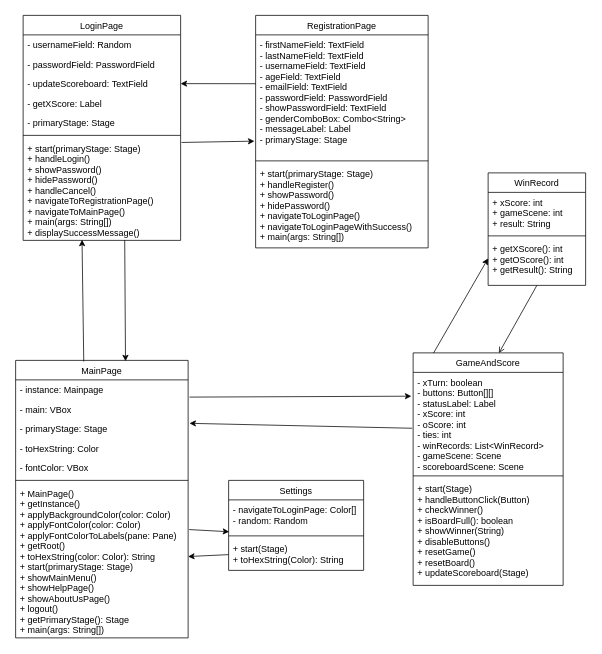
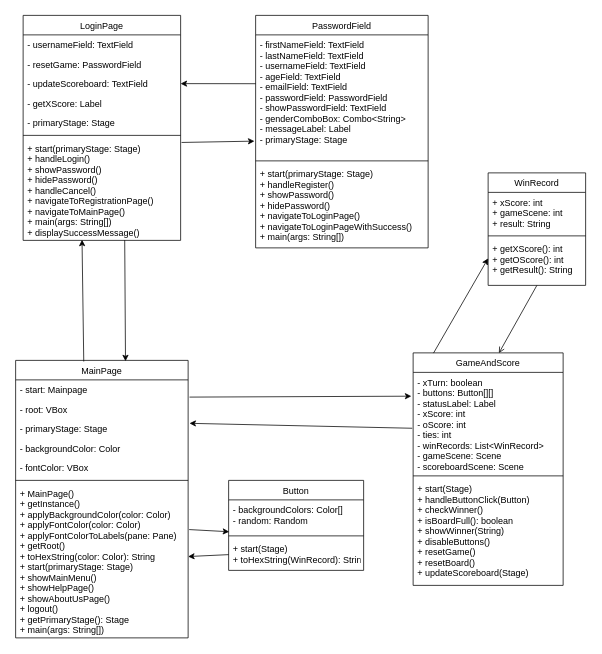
  <mxCell id="0" />
  <mxCell id="1" parent="0" />
  <mxCell id="2" value="MainPage" style="swimlane;fontStyle=0;align=center;verticalAlign=top;childLayout=stackLayout;horizontal=1;startSize=26;horizontalStack=0;resizeParent=1;resizeLast=0;collapsible=1;marginBottom=0;rounded=0;shadow=0;strokeWidth=1;" parent="1" vertex="1"><mxGeometry x="20" y="480" width="230" height="370" as="geometry"><mxRectangle x="550" y="140" width="160" height="26" as="alternateBounds" /></mxGeometry></mxCell>
- <mxCell id="3" value="- instance: Mainpage" style="text;align=left;verticalAlign=top;spacingLeft=4;spacingRight=4;overflow=hidden;rotatable=0;points=[[0,0.5],[1,0.5]];portConstraint=eastwest;" parent="2" vertex="1"><mxGeometry y="26" width="230" height="26" as="geometry" /></mxCell>
- <mxCell id="4" value="- main: VBox" style="text;align=left;verticalAlign=top;spacingLeft=4;spacingRight=4;overflow=hidden;rotatable=0;points=[[0,0.5],[1,0.5]];portConstraint=eastwest;rounded=0;shadow=0;html=0;" parent="2" vertex="1"><mxGeometry y="52" width="230" height="26" as="geometry" /></mxCell>
+ <mxCell id="3" value="- start: Mainpage" style="text;align=left;verticalAlign=top;spacingLeft=4;spacingRight=4;overflow=hidden;rotatable=0;points=[[0,0.5],[1,0.5]];portConstraint=eastwest;" parent="2" vertex="1"><mxGeometry y="26" width="230" height="26" as="geometry" /></mxCell>
+ <mxCell id="4" value="- root: VBox" style="text;align=left;verticalAlign=top;spacingLeft=4;spacingRight=4;overflow=hidden;rotatable=0;points=[[0,0.5],[1,0.5]];portConstraint=eastwest;rounded=0;shadow=0;html=0;" parent="2" vertex="1"><mxGeometry y="52" width="230" height="26" as="geometry" /></mxCell>
  <mxCell id="5" value="- primaryStage: Stage" style="text;align=left;verticalAlign=top;spacingLeft=4;spacingRight=4;overflow=hidden;rotatable=0;points=[[0,0.5],[1,0.5]];portConstraint=eastwest;rounded=0;shadow=0;html=0;" parent="2" vertex="1"><mxGeometry y="78" width="230" height="26" as="geometry" /></mxCell>
- <mxCell id="6" value="- toHexString: Color" style="text;align=left;verticalAlign=top;spacingLeft=4;spacingRight=4;overflow=hidden;rotatable=0;points=[[0,0.5],[1,0.5]];portConstraint=eastwest;rounded=0;shadow=0;html=0;" parent="2" vertex="1"><mxGeometry y="104" width="230" height="26" as="geometry" /></mxCell>
+ <mxCell id="6" value="- backgroundColor: Color" style="text;align=left;verticalAlign=top;spacingLeft=4;spacingRight=4;overflow=hidden;rotatable=0;points=[[0,0.5],[1,0.5]];portConstraint=eastwest;rounded=0;shadow=0;html=0;" parent="2" vertex="1"><mxGeometry y="104" width="230" height="26" as="geometry" /></mxCell>
  <mxCell id="7" value="- fontColor: VBox" style="text;align=left;verticalAlign=top;spacingLeft=4;spacingRight=4;overflow=hidden;rotatable=0;points=[[0,0.5],[1,0.5]];portConstraint=eastwest;rounded=0;shadow=0;html=0;" parent="2" vertex="1"><mxGeometry y="130" width="230" height="26" as="geometry" /></mxCell>
  <mxCell id="8" value="" style="line;html=1;strokeWidth=1;align=left;verticalAlign=middle;spacingTop=-1;spacingLeft=3;spacingRight=3;rotatable=0;labelPosition=right;points=[];portConstraint=eastwest;" parent="2" vertex="1"><mxGeometry y="156" width="230" height="8" as="geometry" /></mxCell>
  <mxCell id="9" value="+ MainPage() &#10;+ getInstance() &#10;+ applyBackgroundColor(color: Color) &#10;+ applyFontColor(color: Color) &#10;+ applyFontColorToLabels(pane: Pane) &#10;+ getRoot() &#10;+ toHexString(color: Color): String &#10;+ start(primaryStage: Stage) &#10;+ showMainMenu() &#10;+ showHelpPage() &#10;+ showAboutUsPage()&#10;+ logout() &#10;+ getPrimaryStage(): Stage &#10;+ main(args: String[])&#10;&#10;" style="text;align=left;verticalAlign=top;spacingLeft=4;spacingRight=4;overflow=hidden;rotatable=0;points=[[0,0.5],[1,0.5]];portConstraint=eastwest;" parent="2" vertex="1"><mxGeometry y="164" width="230" height="206" as="geometry" /></mxCell>
  <mxCell id="10" value="LoginPage" style="swimlane;fontStyle=0;align=center;verticalAlign=top;childLayout=stackLayout;horizontal=1;startSize=26;horizontalStack=0;resizeParent=1;resizeLast=0;collapsible=1;marginBottom=0;rounded=0;shadow=0;strokeWidth=1;" vertex="1" parent="1"><mxGeometry x="30" y="20" width="210" height="300" as="geometry"><mxRectangle x="550" y="140" width="160" height="26" as="alternateBounds" /></mxGeometry></mxCell>
- <mxCell id="11" value="- usernameField: Random&#10;&#10;" style="text;align=left;verticalAlign=top;spacingLeft=4;spacingRight=4;overflow=hidden;rotatable=0;points=[[0,0.5],[1,0.5]];portConstraint=eastwest;" vertex="1" parent="10"><mxGeometry y="26" width="210" height="26" as="geometry" /></mxCell>
- <mxCell id="12" value="- passwordField: PasswordField" style="text;align=left;verticalAlign=top;spacingLeft=4;spacingRight=4;overflow=hidden;rotatable=0;points=[[0,0.5],[1,0.5]];portConstraint=eastwest;rounded=0;shadow=0;html=0;" vertex="1" parent="10"><mxGeometry y="52" width="210" height="26" as="geometry" /></mxCell>
+ <mxCell id="11" value="- usernameField: TextField&#10;&#10;" style="text;align=left;verticalAlign=top;spacingLeft=4;spacingRight=4;overflow=hidden;rotatable=0;points=[[0,0.5],[1,0.5]];portConstraint=eastwest;" vertex="1" parent="10"><mxGeometry y="26" width="210" height="26" as="geometry" /></mxCell>
+ <mxCell id="12" value="- resetGame: PasswordField" style="text;align=left;verticalAlign=top;spacingLeft=4;spacingRight=4;overflow=hidden;rotatable=0;points=[[0,0.5],[1,0.5]];portConstraint=eastwest;rounded=0;shadow=0;html=0;" vertex="1" parent="10"><mxGeometry y="52" width="210" height="26" as="geometry" /></mxCell>
  <mxCell id="13" value="- updateScoreboard: TextField" style="text;align=left;verticalAlign=top;spacingLeft=4;spacingRight=4;overflow=hidden;rotatable=0;points=[[0,0.5],[1,0.5]];portConstraint=eastwest;rounded=0;shadow=0;html=0;" vertex="1" parent="10"><mxGeometry y="78" width="210" height="26" as="geometry" /></mxCell>
  <mxCell id="14" value="- getXScore: Label" style="text;align=left;verticalAlign=top;spacingLeft=4;spacingRight=4;overflow=hidden;rotatable=0;points=[[0,0.5],[1,0.5]];portConstraint=eastwest;rounded=0;shadow=0;html=0;" vertex="1" parent="10"><mxGeometry y="104" width="210" height="26" as="geometry" /></mxCell>
  <mxCell id="15" value="- primaryStage: Stage" style="text;align=left;verticalAlign=top;spacingLeft=4;spacingRight=4;overflow=hidden;rotatable=0;points=[[0,0.5],[1,0.5]];portConstraint=eastwest;rounded=0;shadow=0;html=0;" vertex="1" parent="10"><mxGeometry y="130" width="210" height="26" as="geometry" /></mxCell>
  <mxCell id="16" value="" style="line;html=1;strokeWidth=1;align=left;verticalAlign=middle;spacingTop=-1;spacingLeft=3;spacingRight=3;rotatable=0;labelPosition=right;points=[];portConstraint=eastwest;" vertex="1" parent="10"><mxGeometry y="156" width="210" height="8" as="geometry" /></mxCell>
  <mxCell id="17" value="+ start(primaryStage: Stage) &#10;+ handleLogin() &#10;+ showPassword() &#10;+ hidePassword() &#10;+ handleCancel() &#10;+ navigateToRegistrationPage() &#10;+ navigateToMainPage() &#10;+ main(args: String[]) &#10;+ displaySuccessMessage()" style="text;align=left;verticalAlign=top;spacingLeft=4;spacingRight=4;overflow=hidden;rotatable=0;points=[[0,0.5],[1,0.5]];portConstraint=eastwest;" vertex="1" parent="10"><mxGeometry y="164" width="210" height="136" as="geometry" /></mxCell>
- <mxCell id="18" value="RegistrationPage" style="swimlane;fontStyle=0;align=center;verticalAlign=top;childLayout=stackLayout;horizontal=1;startSize=26;horizontalStack=0;resizeParent=1;resizeLast=0;collapsible=1;marginBottom=0;rounded=0;shadow=0;strokeWidth=1;" vertex="1" parent="1"><mxGeometry x="340" y="20" width="230" height="310" as="geometry"><mxRectangle x="550" y="140" width="160" height="26" as="alternateBounds" /></mxGeometry></mxCell>
+ <mxCell id="18" value="PasswordField" style="swimlane;fontStyle=0;align=center;verticalAlign=top;childLayout=stackLayout;horizontal=1;startSize=26;horizontalStack=0;resizeParent=1;resizeLast=0;collapsible=1;marginBottom=0;rounded=0;shadow=0;strokeWidth=1;" vertex="1" parent="1"><mxGeometry x="340" y="20" width="230" height="310" as="geometry"><mxRectangle x="550" y="140" width="160" height="26" as="alternateBounds" /></mxGeometry></mxCell>
  <mxCell id="19" value="- firstNameField: TextField&#10;- lastNameField: TextField&#10;- usernameField: TextField&#10;- ageField: TextField&#10;- emailField: TextField&#10;- passwordField: PasswordField&#10;- showPasswordField: TextField&#10;- genderComboBox: Combo&lt;String&gt;&#10;- messageLabel: Label&#10;- primaryStage: Stage" style="text;align=left;verticalAlign=top;spacingLeft=4;spacingRight=4;overflow=hidden;rotatable=0;points=[[0,0.5],[1,0.5]];portConstraint=eastwest;" vertex="1" parent="18"><mxGeometry y="26" width="230" height="164" as="geometry" /></mxCell>
  <mxCell id="20" value="" style="line;html=1;strokeWidth=1;align=left;verticalAlign=middle;spacingTop=-1;spacingLeft=3;spacingRight=3;rotatable=0;labelPosition=right;points=[];portConstraint=eastwest;" vertex="1" parent="18"><mxGeometry y="190" width="230" height="8" as="geometry" /></mxCell>
  <mxCell id="21" value="+ start(primaryStage: Stage) &#10;+ handleRegister() &#10;+ showPassword() &#10;+ hidePassword()&#10;+ navigateToLoginPage() &#10;+ navigateToLoginPageWithSuccess() &#10;+ main(args: String[])&#10;" style="text;align=left;verticalAlign=top;spacingLeft=4;spacingRight=4;overflow=hidden;rotatable=0;points=[[0,0.5],[1,0.5]];portConstraint=eastwest;" vertex="1" parent="18"><mxGeometry y="198" width="230" height="106" as="geometry" /></mxCell>
  <mxCell id="22" value="WinRecord" style="swimlane;fontStyle=0;align=center;verticalAlign=top;childLayout=stackLayout;horizontal=1;startSize=26;horizontalStack=0;resizeParent=1;resizeLast=0;collapsible=1;marginBottom=0;rounded=0;shadow=0;strokeWidth=1;" vertex="1" parent="1"><mxGeometry x="650" y="230" width="130" height="150" as="geometry"><mxRectangle x="550" y="140" width="160" height="26" as="alternateBounds" /></mxGeometry></mxCell>
  <mxCell id="23" value="+ xScore: int&#10;+ gameScene: int&#10;+ result: String" style="text;align=left;verticalAlign=top;spacingLeft=4;spacingRight=4;overflow=hidden;rotatable=0;points=[[0,0.5],[1,0.5]];portConstraint=eastwest;" vertex="1" parent="22"><mxGeometry y="26" width="130" height="54" as="geometry" /></mxCell>
  <mxCell id="24" value="" style="line;html=1;strokeWidth=1;align=left;verticalAlign=middle;spacingTop=-1;spacingLeft=3;spacingRight=3;rotatable=0;labelPosition=right;points=[];portConstraint=eastwest;" vertex="1" parent="22"><mxGeometry y="80" width="130" height="8" as="geometry" /></mxCell>
  <mxCell id="25" value="+ getXScore(): int&#10;+ getOScore(): int&#10;+ getResult(): String&#10;" style="text;align=left;verticalAlign=top;spacingLeft=4;spacingRight=4;overflow=hidden;rotatable=0;points=[[0,0.5],[1,0.5]];portConstraint=eastwest;" vertex="1" parent="22"><mxGeometry y="88" width="130" height="52" as="geometry" /></mxCell>
  <mxCell id="26" value="GameAndScore" style="swimlane;fontStyle=0;align=center;verticalAlign=top;childLayout=stackLayout;horizontal=1;startSize=26;horizontalStack=0;resizeParent=1;resizeLast=0;collapsible=1;marginBottom=0;rounded=0;shadow=0;strokeWidth=1;" vertex="1" parent="1"><mxGeometry x="550" y="470" width="200" height="310" as="geometry"><mxRectangle x="550" y="140" width="160" height="26" as="alternateBounds" /></mxGeometry></mxCell>
  <mxCell id="27" value="- xTurn: boolean&#10;- buttons: Button[][]&#10;- statusLabel: Label &#10;- xScore: int &#10;- oScore: int &#10;- ties: int &#10;- winRecords: List&lt;WinRecord&gt; &#10;- gameScene: Scene&#10;- scoreboardScene: Scene" style="text;align=left;verticalAlign=top;spacingLeft=4;spacingRight=4;overflow=hidden;rotatable=0;points=[[0,0.5],[1,0.5]];portConstraint=eastwest;" vertex="1" parent="26"><mxGeometry y="26" width="200" height="134" as="geometry" /></mxCell>
  <mxCell id="28" value="" style="line;html=1;strokeWidth=1;align=left;verticalAlign=middle;spacingTop=-1;spacingLeft=3;spacingRight=3;rotatable=0;labelPosition=right;points=[];portConstraint=eastwest;" vertex="1" parent="26"><mxGeometry y="160" width="200" height="8" as="geometry" /></mxCell>
  <mxCell id="29" value="+ start(Stage) &#10;+ handleButtonClick(Button) &#10;+ checkWinner() &#10;+ isBoardFull(): boolean &#10;+ showWinner(String) &#10;+ disableButtons() &#10;+ resetGame() &#10;+ resetBoard() &#10;+ updateScoreboard(Stage)&#10;" style="text;align=left;verticalAlign=top;spacingLeft=4;spacingRight=4;overflow=hidden;rotatable=0;points=[[0,0.5],[1,0.5]];portConstraint=eastwest;" vertex="1" parent="26"><mxGeometry y="168" width="200" height="142" as="geometry" /></mxCell>
- <mxCell id="30" value="Settings" style="swimlane;fontStyle=0;align=center;verticalAlign=top;childLayout=stackLayout;horizontal=1;startSize=26;horizontalStack=0;resizeParent=1;resizeLast=0;collapsible=1;marginBottom=0;rounded=0;shadow=0;strokeWidth=1;" vertex="1" parent="1"><mxGeometry x="304" y="640" width="180" height="120" as="geometry"><mxRectangle x="550" y="140" width="160" height="26" as="alternateBounds" /></mxGeometry></mxCell>
- <mxCell id="31" value="- navigateToLoginPage: Color[] &#10;- random: Random" style="text;align=left;verticalAlign=top;spacingLeft=4;spacingRight=4;overflow=hidden;rotatable=0;points=[[0,0.5],[1,0.5]];portConstraint=eastwest;" vertex="1" parent="30"><mxGeometry y="26" width="180" height="44" as="geometry" /></mxCell>
+ <mxCell id="30" value="Button" style="swimlane;fontStyle=0;align=center;verticalAlign=top;childLayout=stackLayout;horizontal=1;startSize=26;horizontalStack=0;resizeParent=1;resizeLast=0;collapsible=1;marginBottom=0;rounded=0;shadow=0;strokeWidth=1;" vertex="1" parent="1"><mxGeometry x="304" y="640" width="180" height="120" as="geometry"><mxRectangle x="550" y="140" width="160" height="26" as="alternateBounds" /></mxGeometry></mxCell>
+ <mxCell id="31" value="- backgroundColors: Color[] &#10;- random: Random" style="text;align=left;verticalAlign=top;spacingLeft=4;spacingRight=4;overflow=hidden;rotatable=0;points=[[0,0.5],[1,0.5]];portConstraint=eastwest;" vertex="1" parent="30"><mxGeometry y="26" width="180" height="44" as="geometry" /></mxCell>
  <mxCell id="32" value="" style="line;html=1;strokeWidth=1;align=left;verticalAlign=middle;spacingTop=-1;spacingLeft=3;spacingRight=3;rotatable=0;labelPosition=right;points=[];portConstraint=eastwest;" vertex="1" parent="30"><mxGeometry y="70" width="180" height="8" as="geometry" /></mxCell>
- <mxCell id="33" value="+ start(Stage) &#10;+ toHexString(Color): String&#10;" style="text;align=left;verticalAlign=top;spacingLeft=4;spacingRight=4;overflow=hidden;rotatable=0;points=[[0,0.5],[1,0.5]];portConstraint=eastwest;" vertex="1" parent="30"><mxGeometry y="78" width="180" height="42" as="geometry" /></mxCell>
+ <mxCell id="33" value="+ start(Stage) &#10;+ toHexString(WinRecord): String&#10;" style="text;align=left;verticalAlign=top;spacingLeft=4;spacingRight=4;overflow=hidden;rotatable=0;points=[[0,0.5],[1,0.5]];portConstraint=eastwest;" vertex="1" parent="30"><mxGeometry y="78" width="180" height="42" as="geometry" /></mxCell>
  <mxCell id="34" value="" style="endArrow=classic;html=1;rounded=0;exitX=1.006;exitY=0.04;exitDx=0;exitDy=0;exitPerimeter=0;entryX=-0.007;entryY=0.864;entryDx=0;entryDy=0;entryPerimeter=0;" edge="1" parent="1" source="17" target="19"><mxGeometry width="50" height="50" relative="1" as="geometry"><mxPoint x="310" y="220" as="sourcePoint" /><mxPoint x="360" y="170" as="targetPoint" /></mxGeometry></mxCell>
  <mxCell id="35" value="" style="endArrow=classic;html=1;rounded=0;exitX=0.001;exitY=0.397;exitDx=0;exitDy=0;exitPerimeter=0;entryX=1;entryY=0.5;entryDx=0;entryDy=0;" edge="1" parent="1" source="19" target="13"><mxGeometry width="50" height="50" relative="1" as="geometry"><mxPoint x="310" y="220" as="sourcePoint" /><mxPoint x="360" y="170" as="targetPoint" /></mxGeometry></mxCell>
  <mxCell id="36" value="" style="endArrow=classic;html=1;rounded=0;exitX=0.395;exitY=0.004;exitDx=0;exitDy=0;exitPerimeter=0;entryX=0.374;entryY=0.994;entryDx=0;entryDy=0;entryPerimeter=0;" edge="1" parent="1" source="2" target="17"><mxGeometry width="50" height="50" relative="1" as="geometry"><mxPoint x="310" y="530" as="sourcePoint" /><mxPoint x="360" y="480" as="targetPoint" /></mxGeometry></mxCell>
  <mxCell id="37" value="" style="endArrow=classic;html=1;rounded=0;exitX=0.645;exitY=0.998;exitDx=0;exitDy=0;exitPerimeter=0;entryX=0.637;entryY=0.003;entryDx=0;entryDy=0;entryPerimeter=0;" edge="1" parent="1" source="17" target="2"><mxGeometry width="50" height="50" relative="1" as="geometry"><mxPoint x="310" y="530" as="sourcePoint" /><mxPoint x="360" y="480" as="targetPoint" /></mxGeometry></mxCell>
  <mxCell id="38" value="" style="endArrow=classic;html=1;rounded=0;exitX=1.006;exitY=0.299;exitDx=0;exitDy=0;exitPerimeter=0;entryX=0.004;entryY=0.966;entryDx=0;entryDy=0;entryPerimeter=0;" edge="1" parent="1" source="9" target="31"><mxGeometry width="50" height="50" relative="1" as="geometry"><mxPoint x="310" y="630" as="sourcePoint" /><mxPoint x="360" y="580" as="targetPoint" /></mxGeometry></mxCell>
  <mxCell id="39" value="" style="endArrow=classic;html=1;rounded=0;exitX=0;exitY=0.5;exitDx=0;exitDy=0;" edge="1" parent="1" source="33" target="9"><mxGeometry width="50" height="50" relative="1" as="geometry"><mxPoint x="310" y="630" as="sourcePoint" /><mxPoint x="360" y="580" as="targetPoint" /></mxGeometry></mxCell>
  <mxCell id="40" value="" style="endArrow=classic;html=1;rounded=0;exitX=1.008;exitY=0.883;exitDx=0;exitDy=0;exitPerimeter=0;entryX=-0.012;entryY=0.237;entryDx=0;entryDy=0;entryPerimeter=0;" edge="1" parent="1" source="3" target="27"><mxGeometry width="50" height="50" relative="1" as="geometry"><mxPoint x="270" y="560" as="sourcePoint" /><mxPoint x="320" y="510" as="targetPoint" /></mxGeometry></mxCell>
  <mxCell id="41" value="" style="endArrow=classic;html=1;rounded=0;entryX=1.008;entryY=0.228;entryDx=0;entryDy=0;entryPerimeter=0;exitX=-0.006;exitY=0.556;exitDx=0;exitDy=0;exitPerimeter=0;" edge="1" parent="1" source="27" target="5"><mxGeometry width="50" height="50" relative="1" as="geometry"><mxPoint x="360" y="540" as="sourcePoint" /><mxPoint x="410" y="490" as="targetPoint" /></mxGeometry></mxCell>
  <mxCell id="42" value="" style="endArrow=open;html=1;rounded=0;exitX=0.5;exitY=1;exitDx=0;exitDy=0;entryX=0.572;entryY=0.001;entryDx=0;entryDy=0;entryPerimeter=0;" edge="1" parent="1" source="22" target="26"><mxGeometry width="50" height="50" relative="1" as="geometry"><mxPoint x="390" y="470" as="sourcePoint" /><mxPoint x="440" y="420" as="targetPoint" /></mxGeometry></mxCell>
  <mxCell id="43" value="" style="endArrow=classic;html=1;rounded=0;entryX=0;entryY=0.5;entryDx=0;entryDy=0;exitX=0.136;exitY=0.001;exitDx=0;exitDy=0;exitPerimeter=0;" edge="1" parent="1" source="26" target="25"><mxGeometry width="50" height="50" relative="1" as="geometry"><mxPoint x="480" y="500" as="sourcePoint" /><mxPoint x="530" y="450" as="targetPoint" /></mxGeometry></mxCell>
